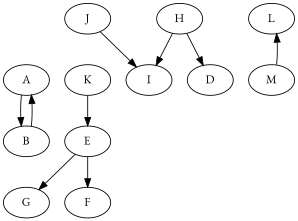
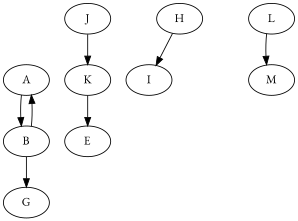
  digraph {
    fontname="EB Garamond"
    node [fontname="EB Garamond"]
    edge [fontname="EB Garamond"]
    A
    B
    E
-   F
    G
    H
    I
-   D
    J
    K
    L
    M
    A -> B
    B -> A
-   E -> F
-   E -> G
+   B -> G
    H -> I
-   H -> D
-   J -> I
+   J -> K
    K -> E
-   M -> L
+   L -> M
  }
